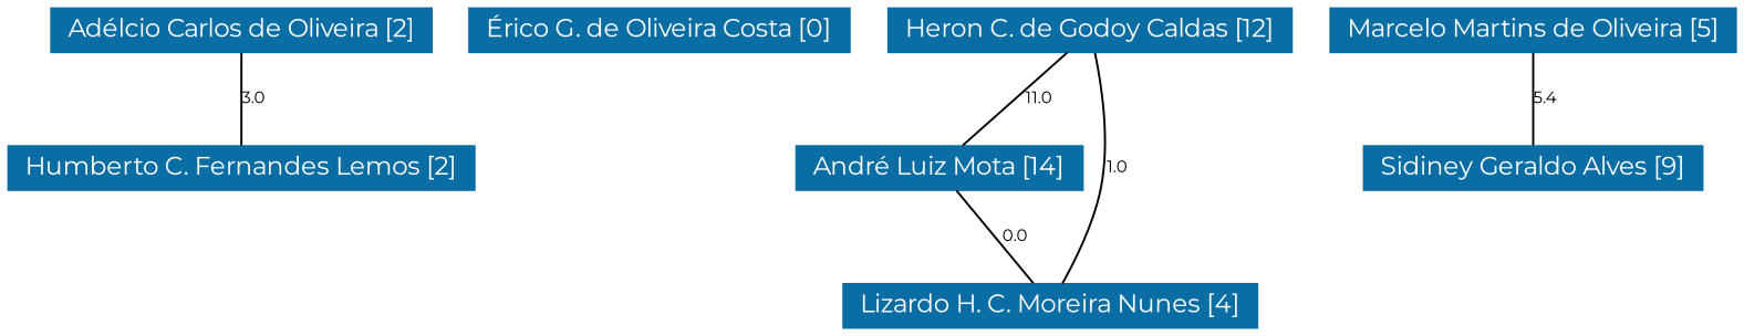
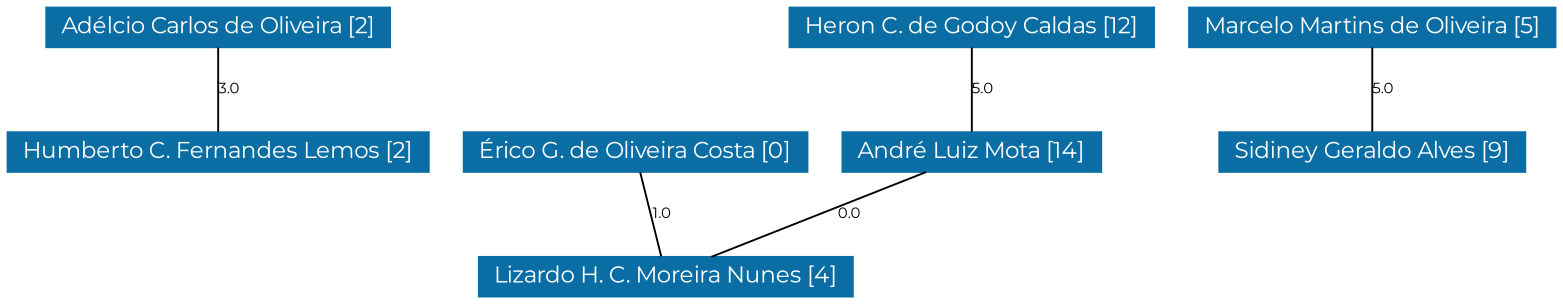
  strict graph {
    fontname=Montserrat
    node [color="#0A6EA4" fontcolor="#FFFFFF" fontname=Montserrat fontsize=12 shape=rectangle style=filled]
    edge [fontname=Montserrat fontsize=8]
    n1 [height=0.29167 label="Adélcio Carlos de Oliveira [2]" width=2.1944]
    n2 [height=0.29167 label="Humberto C. Fernandes Lemos [2]" width=2.5556]
    n3 [height=0.29167 label="Érico G. de Oliveira Costa [0]" width=2.2222]
    n4 [height=0.29167 label="Heron C. de Godoy Caldas [12]" width=2.3333]
    n5 [height=0.29167 label="André Luiz Mota [14]" width=1.6944]
    n6 [height=0.29167 label="Lizardo H. C. Moreira Nunes [4]" width=2.4028]
    n7 [height=0.29167 label="Marcelo Martins de Oliveira [5]" width=2.3194]
    n8 [height=0.29167 label="Sidiney Geraldo Alves [9]" width=1.9444]
    n1 -- n2 [label=3.0]
-   n4 -- n5 [label=11.0]
-   n4 -- n6 [label=1.0]
+   n4 -- n5 [label=5.0]
+   n3 -- n6 [label=1.0]
    n5 -- n6 [label=0.0]
-   n7 -- n8 [label=5.4]
+   n7 -- n8 [label=5.0]
  }
